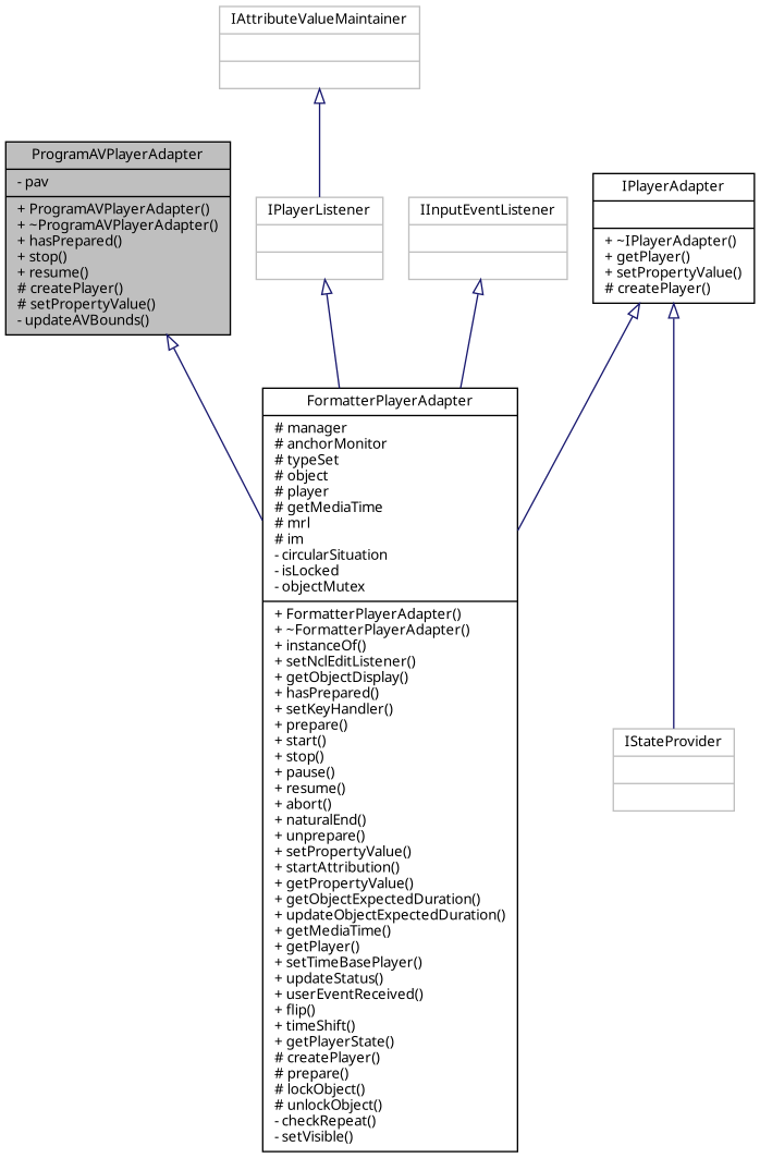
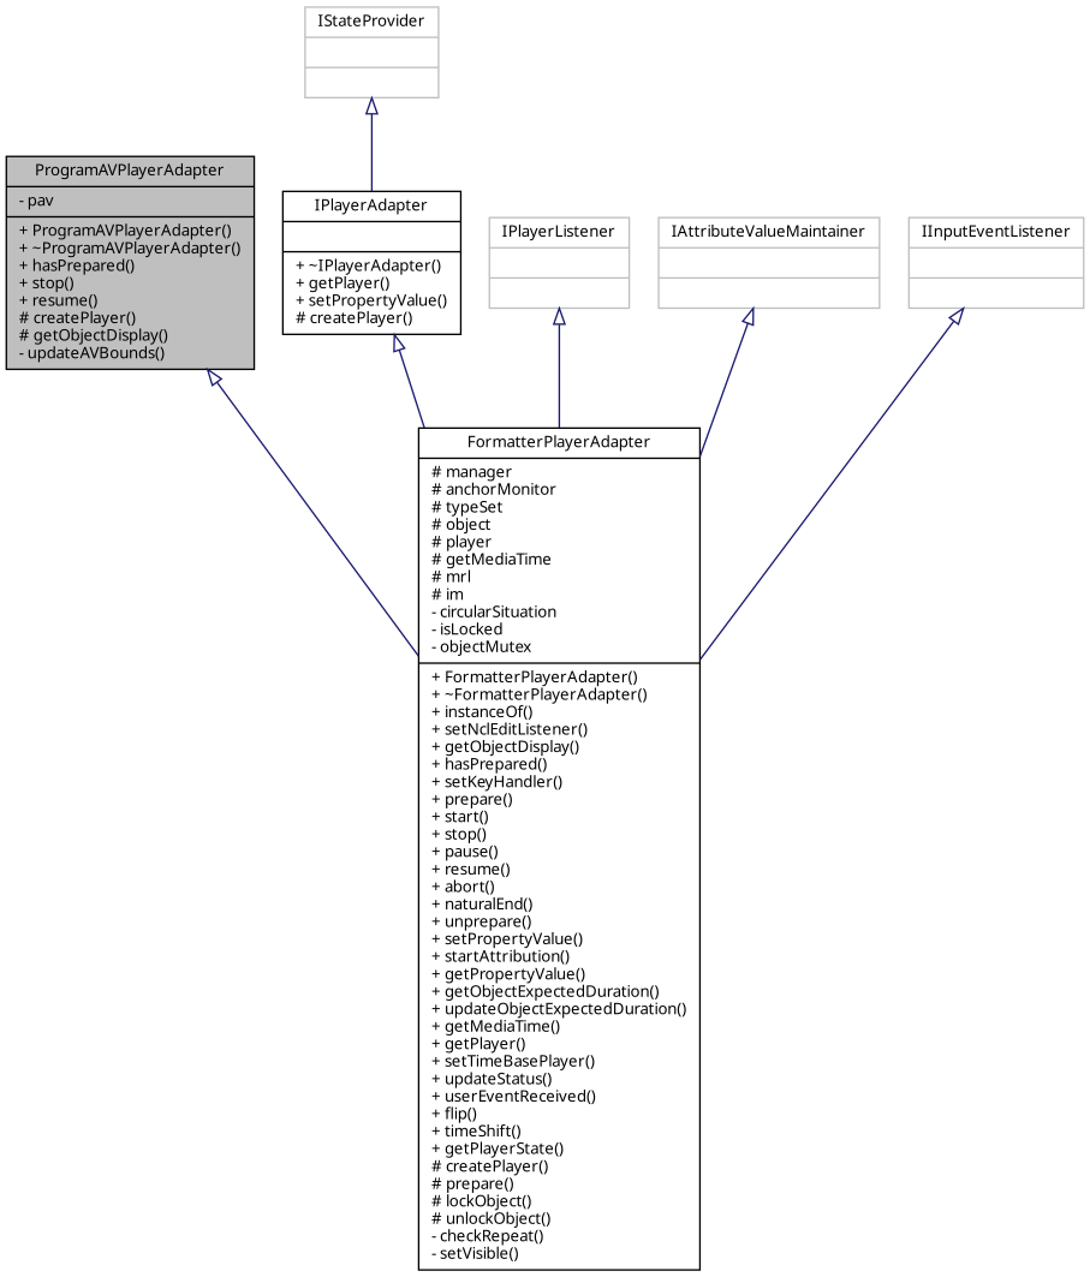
  digraph {
    node [color=grey75 fillcolor=white fontname="FreeSans.ttf" fontsize=10 shape=record style=filled]
    edge [arrowtail=empty color=midnightblue dir=back fontname="FreeSans.ttf" fontsize=10 labelfontname="FreeSans.ttf" labelfontsize=10 style=solid]
-   n1 [color=black fillcolor=grey75 fontcolor=black height=0.2 label="{ProgramAVPlayerAdapter\n|- pav\l|+ ProgramAVPlayerAdapter()\l+ ~ProgramAVPlayerAdapter()\l+ hasPrepared()\l+ stop()\l+ resume()\l# createPlayer()\l# setPropertyValue()\l- updateAVBounds()\l}" width=0.4]
+   n1 [color=black fillcolor=grey75 fontcolor=black height=0.2 label="{ProgramAVPlayerAdapter\n|- pav\l|+ ProgramAVPlayerAdapter()\l+ ~ProgramAVPlayerAdapter()\l+ hasPrepared()\l+ stop()\l+ resume()\l# createPlayer()\l# getObjectDisplay()\l- updateAVBounds()\l}" width=0.4]
    n2 [color=black height=0.2 label="{FormatterPlayerAdapter\n|# manager\l# anchorMonitor\l# typeSet\l# object\l# player\l# getMediaTime\l# mrl\l# im\l- circularSituation\l- isLocked\l- objectMutex\l|+ FormatterPlayerAdapter()\l+ ~FormatterPlayerAdapter()\l+ instanceOf()\l+ setNclEditListener()\l+ getObjectDisplay()\l+ hasPrepared()\l+ setKeyHandler()\l+ prepare()\l+ start()\l+ stop()\l+ pause()\l+ resume()\l+ abort()\l+ naturalEnd()\l+ unprepare()\l+ setPropertyValue()\l+ startAttribution()\l+ getPropertyValue()\l+ getObjectExpectedDuration()\l+ updateObjectExpectedDuration()\l+ getMediaTime()\l+ getPlayer()\l+ setTimeBasePlayer()\l+ updateStatus()\l+ userEventReceived()\l+ flip()\l+ timeShift()\l+ getPlayerState()\l# createPlayer()\l# prepare()\l# lockObject()\l# unlockObject()\l- checkRepeat()\l- setVisible()\l}" width=0.4]
    n3 [color=black height=0.2 label="{IPlayerAdapter\n||+ ~IPlayerAdapter()\l+ getPlayer()\l+ setPropertyValue()\l# createPlayer()\l}" width=0.4]
    n4 [height=0.2 label="{IStateProvider\n||}" width=0.4]
    n5 [height=0.2 label="{IPlayerListener\n||}" width=0.4]
    n6 [height=0.2 label="{IAttributeValueMaintainer\n||}" width=0.4]
    n7 [height=0.2 label="{IInputEventListener\n||}" width=0.4]
    n1 -> n2
    n3 -> n2
-   n3 -> n4
+   n4 -> n3
    n5 -> n2
-   n6 -> n5
+   n6 -> n2
    n7 -> n2
  }
